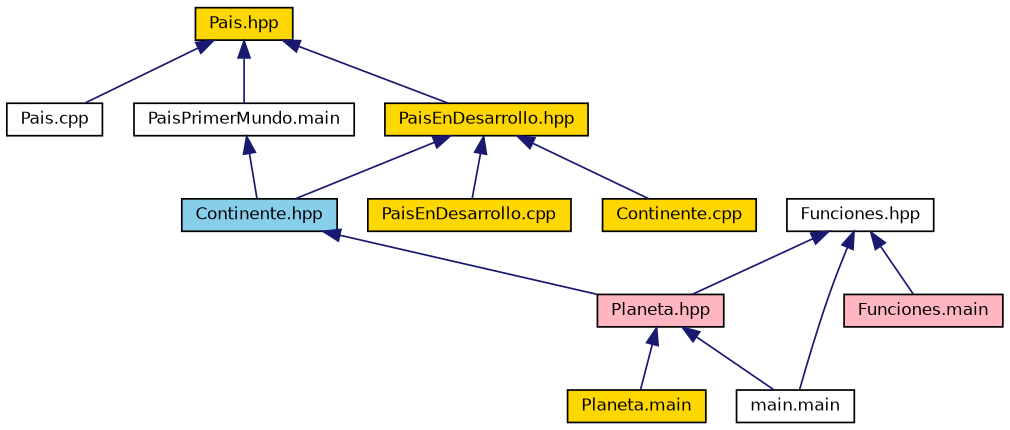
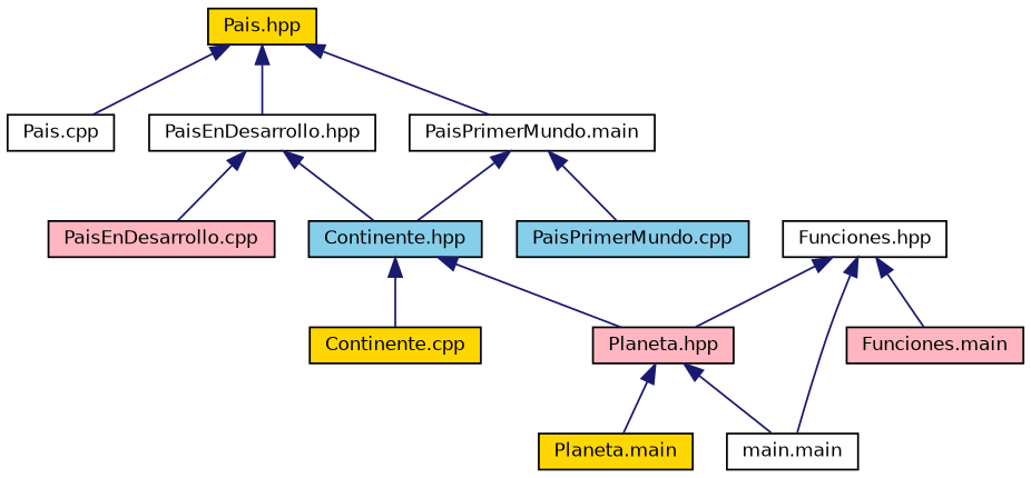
  digraph {
    node [color=black fillcolor=gold fontname=Helvetica fontsize=10 shape=record style=filled]
    edge [color=midnightblue dir=back fontname=Helvetica fontsize=10 labelfontname=Helvetica labelfontsize=10 style=solid]
    n1 [fontcolor=black height=0.2 label="Pais.hpp" width=0.4]
    n2 [fillcolor=white height=0.2 label="Pais.cpp" width=0.4]
-   n3 [height=0.2 label="PaisEnDesarrollo.hpp" width=0.4]
+   n3 [fillcolor=white height=0.2 label="PaisEnDesarrollo.hpp" width=0.4]
    n4 [fillcolor=white height=0.2 label="PaisPrimerMundo.main" width=0.4]
    n5 [fillcolor=skyblue height=0.2 label="Continente.hpp" width=0.4]
-   n6 [height=0.2 label="PaisEnDesarrollo.cpp" width=0.4]
+   n6 [fillcolor=lightpink height=0.2 label="PaisEnDesarrollo.cpp" width=0.4]
+   n7 [fillcolor=skyblue height=0.2 label="PaisPrimerMundo.cpp" width=0.4]
    n8 [height=0.2 label="Continente.cpp" width=0.4]
    n9 [fillcolor=lightpink height=0.2 label="Planeta.hpp" width=0.4]
    n10 [fillcolor=white height=0.2 label="main.main" width=0.4]
    n11 [height=0.2 label="Planeta.main" width=0.4]
    n12 [fillcolor=white height=0.2 label="Funciones.hpp" width=0.4]
    n13 [fillcolor=lightpink height=0.2 label="Funciones.main" width=0.4]
    n1 -> n2
    n1 -> n3
    n1 -> n4
    n3 -> n5
    n3 -> n6
    n4 -> n5
-   n3 -> n8
+   n4 -> n7
+   n5 -> n8
    n5 -> n9
    n9 -> n10
    n9 -> n11
    n12 -> n9
    n12 -> n10
    n12 -> n13
  }
